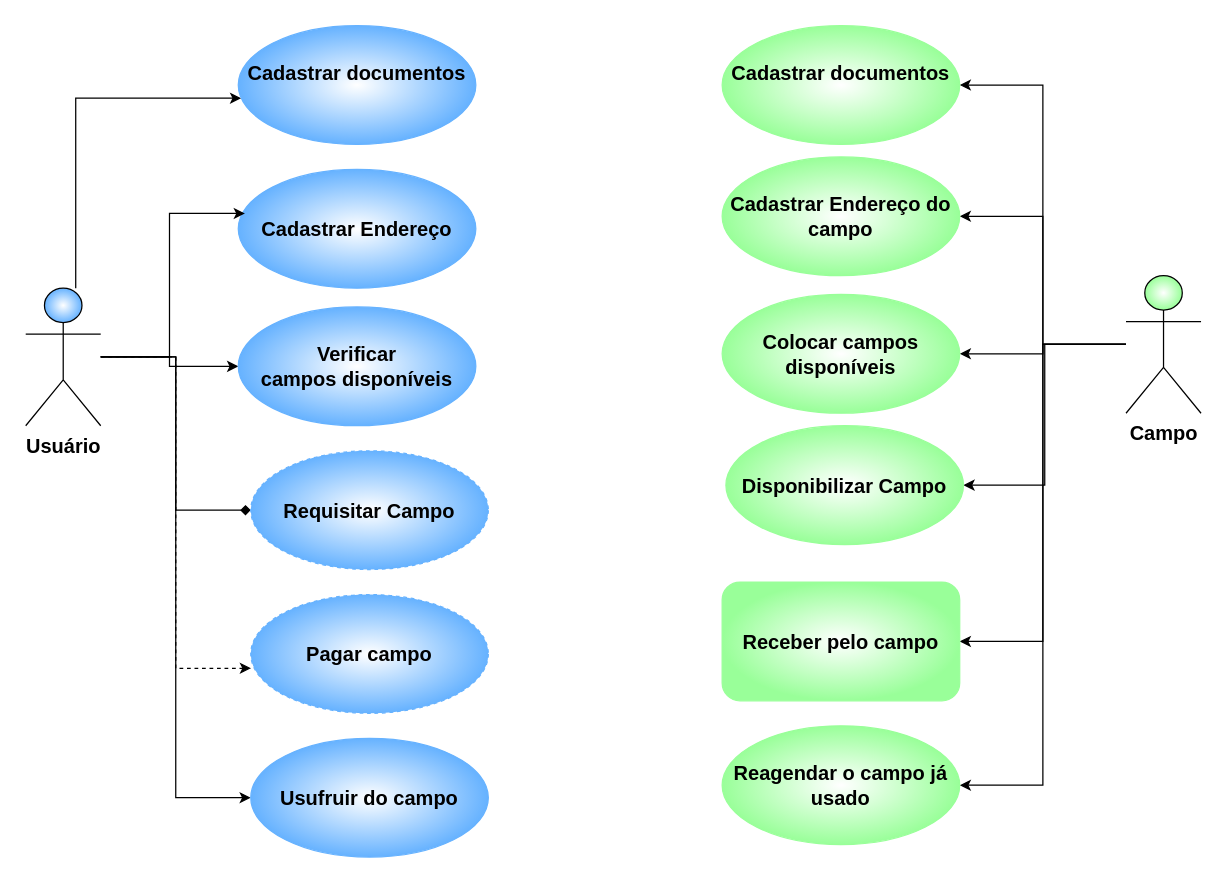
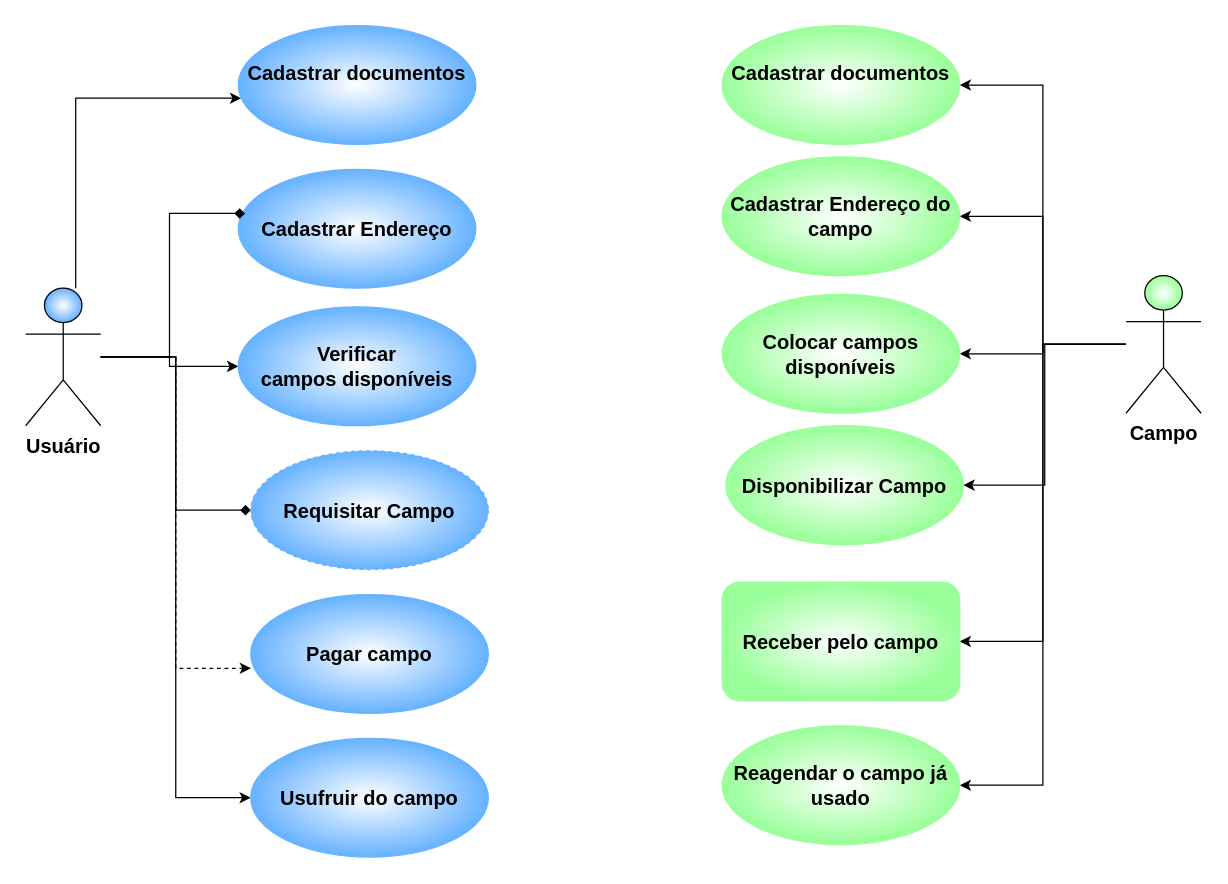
  <mxCell id="0" />
  <mxCell id="1" parent="0" />
  <mxCell id="2" style="edgeStyle=orthogonalEdgeStyle;rounded=0;orthogonalLoop=1;jettySize=auto;html=1;" edge="1" parent="1" source="6" target="7"><mxGeometry relative="1" as="geometry"><Array as="points"><mxPoint x="60" y="78" /></Array></mxGeometry></mxCell>
  <mxCell id="3" style="edgeStyle=orthogonalEdgeStyle;rounded=0;orthogonalLoop=1;jettySize=auto;html=1;entryX=0;entryY=0.5;entryDx=0;entryDy=0;" edge="1" parent="1" source="6" target="12"><mxGeometry relative="1" as="geometry" /></mxCell>
  <mxCell id="4" style="edgeStyle=orthogonalEdgeStyle;rounded=0;orthogonalLoop=1;jettySize=auto;html=1;entryX=0;entryY=0.5;entryDx=0;entryDy=0;endArrow=diamond;" edge="1" parent="1" source="6" target="11"><mxGeometry relative="1" as="geometry" /></mxCell>
  <mxCell id="5" style="edgeStyle=orthogonalEdgeStyle;rounded=0;orthogonalLoop=1;jettySize=auto;html=1;entryX=0;entryY=0.5;entryDx=0;entryDy=0;" edge="1" parent="1" source="6" target="9"><mxGeometry relative="1" as="geometry" /></mxCell>
  <mxCell id="6" value="&lt;font color=&quot;#000000&quot;&gt;Usuário&lt;/font&gt;" style="shape=umlActor;verticalLabelPosition=bottom;verticalAlign=top;html=1;fillColor=#FFFFFF;strokeColor=#000000;fontColor=#ffffff;gradientColor=#66B2FF;gradientDirection=radial;fontStyle=1;fontSize=16;" vertex="1" parent="1"><mxGeometry x="20" y="230" width="60" height="110" as="geometry" /></mxCell>
  <mxCell id="7" value="&lt;b style=&quot;font-size: 16px;&quot;&gt;Cadastrar documentos&lt;br&gt;&lt;br&gt;&lt;/b&gt;" style="ellipse;whiteSpace=wrap;html=1;fillColor=#FFFFFF;strokeColor=#66B2FF;gradientColor=#66B2FF;gradientDirection=radial;" vertex="1" parent="1"><mxGeometry x="190" y="20" width="190" height="95" as="geometry" /></mxCell>
  <mxCell id="8" value="&lt;b&gt;&lt;font style=&quot;font-size: 16px;&quot;&gt;Cadastrar Endereço&lt;/font&gt;&lt;/b&gt;" style="ellipse;whiteSpace=wrap;html=1;fillColor=#FFFFFF;strokeColor=#66B2FF;gradientColor=#66B2FF;gradientDirection=radial;align=center;" vertex="1" parent="1"><mxGeometry x="190" y="135" width="190" height="95" as="geometry" /></mxCell>
  <mxCell id="9" value="&lt;b&gt;&lt;font style=&quot;font-size: 16px;&quot;&gt;Usufruir do campo&lt;/font&gt;&lt;/b&gt;" style="ellipse;whiteSpace=wrap;html=1;fillColor=#FFFFFF;strokeColor=#66B2FF;gradientColor=#66B2FF;gradientDirection=radial;" vertex="1" parent="1"><mxGeometry x="200" y="590" width="190" height="95" as="geometry" /></mxCell>
- <mxCell id="10" value="&lt;b&gt;&lt;font style=&quot;font-size: 16px;&quot;&gt;Pagar campo&lt;/font&gt;&lt;/b&gt;" style="ellipse;whiteSpace=wrap;html=1;fillColor=#FFFFFF;strokeColor=#66B2FF;gradientColor=#66B2FF;gradientDirection=radial;dashed=1;" vertex="1" parent="1"><mxGeometry x="200" y="475" width="190" height="95" as="geometry" /></mxCell>
+ <mxCell id="10" value="&lt;b&gt;&lt;font style=&quot;font-size: 16px;&quot;&gt;Pagar campo&lt;/font&gt;&lt;/b&gt;" style="ellipse;whiteSpace=wrap;html=1;fillColor=#FFFFFF;strokeColor=#66B2FF;gradientColor=#66B2FF;gradientDirection=radial;" vertex="1" parent="1"><mxGeometry x="200" y="475" width="190" height="95" as="geometry" /></mxCell>
  <mxCell id="11" value="&lt;b&gt;&lt;font style=&quot;font-size: 16px;&quot;&gt;Requisitar Campo&lt;/font&gt;&lt;/b&gt;" style="ellipse;whiteSpace=wrap;html=1;fillColor=#FFFFFF;strokeColor=#66B2FF;gradientColor=#66B2FF;gradientDirection=radial;dashed=1;" vertex="1" parent="1"><mxGeometry x="200" y="360" width="190" height="95" as="geometry" /></mxCell>
  <mxCell id="12" value="&lt;font size=&quot;1&quot;&gt;&lt;b style=&quot;font-size: 16px;&quot;&gt;Verificar campos&amp;nbsp;&lt;/b&gt;&lt;/font&gt;&lt;span style=&quot;font-size: 16px;&quot;&gt;&lt;b&gt;disponíveis&lt;/b&gt;&lt;/span&gt;" style="ellipse;whiteSpace=wrap;html=1;fillColor=#FFFFFF;strokeColor=#66B2FF;gradientColor=#66B2FF;gradientDirection=radial;" vertex="1" parent="1"><mxGeometry x="190" y="245" width="190" height="95" as="geometry" /></mxCell>
- <mxCell id="13" style="edgeStyle=orthogonalEdgeStyle;rounded=0;orthogonalLoop=1;jettySize=auto;html=1;entryX=0.028;entryY=0.371;entryDx=0;entryDy=0;entryPerimeter=0;" edge="1" parent="1" source="6" target="8"><mxGeometry relative="1" as="geometry" /></mxCell>
+ <mxCell id="13" style="edgeStyle=orthogonalEdgeStyle;rounded=0;orthogonalLoop=1;jettySize=auto;html=1;entryX=0.028;entryY=0.371;entryDx=0;entryDy=0;entryPerimeter=0;endArrow=diamond;" edge="1" parent="1" source="6" target="8"><mxGeometry relative="1" as="geometry" /></mxCell>
  <mxCell id="14" style="edgeStyle=orthogonalEdgeStyle;rounded=0;orthogonalLoop=1;jettySize=auto;html=1;entryX=0.001;entryY=0.621;entryDx=0;entryDy=0;entryPerimeter=0;dashed=1;" edge="1" parent="1" source="6" target="10"><mxGeometry relative="1" as="geometry" /></mxCell>
  <mxCell id="15" style="edgeStyle=orthogonalEdgeStyle;rounded=0;orthogonalLoop=1;jettySize=auto;html=1;entryX=1;entryY=0.5;entryDx=0;entryDy=0;" edge="1" parent="1" source="21" target="22"><mxGeometry relative="1" as="geometry" /></mxCell>
  <mxCell id="16" style="edgeStyle=orthogonalEdgeStyle;rounded=0;orthogonalLoop=1;jettySize=auto;html=1;entryX=1;entryY=0.5;entryDx=0;entryDy=0;" edge="1" parent="1" source="21" target="23"><mxGeometry relative="1" as="geometry" /></mxCell>
  <mxCell id="17" style="edgeStyle=orthogonalEdgeStyle;rounded=0;orthogonalLoop=1;jettySize=auto;html=1;" edge="1" parent="1" source="21" target="27"><mxGeometry relative="1" as="geometry" /></mxCell>
  <mxCell id="18" style="edgeStyle=orthogonalEdgeStyle;rounded=0;orthogonalLoop=1;jettySize=auto;html=1;entryX=1;entryY=0.5;entryDx=0;entryDy=0;" edge="1" parent="1" source="21" target="26"><mxGeometry relative="1" as="geometry" /></mxCell>
  <mxCell id="19" style="edgeStyle=orthogonalEdgeStyle;rounded=0;orthogonalLoop=1;jettySize=auto;html=1;entryX=1;entryY=0.5;entryDx=0;entryDy=0;" edge="1" parent="1" source="21" target="25"><mxGeometry relative="1" as="geometry" /></mxCell>
  <mxCell id="20" style="edgeStyle=orthogonalEdgeStyle;rounded=0;orthogonalLoop=1;jettySize=auto;html=1;entryX=1;entryY=0.5;entryDx=0;entryDy=0;" edge="1" parent="1" source="21" target="24"><mxGeometry relative="1" as="geometry" /></mxCell>
  <mxCell id="21" value="&lt;font color=&quot;#000000&quot;&gt;Campo&lt;br&gt;&lt;br&gt;&lt;/font&gt;" style="shape=umlActor;verticalLabelPosition=bottom;verticalAlign=top;html=1;fillColor=#FFFFFF;strokeColor=#000000;fontColor=#ffffff;gradientColor=#99FF99;gradientDirection=radial;fontStyle=1;fontSize=16;" vertex="1" parent="1"><mxGeometry x="900" y="220" width="60" height="110" as="geometry" /></mxCell>
  <mxCell id="22" value="&lt;b style=&quot;font-size: 16px;&quot;&gt;Cadastrar documentos&lt;br&gt;&lt;br&gt;&lt;/b&gt;" style="ellipse;whiteSpace=wrap;html=1;fillColor=#FFFFFF;strokeColor=#99FF99;gradientColor=#99FF99;gradientDirection=radial;" vertex="1" parent="1"><mxGeometry x="577" y="20" width="190" height="95" as="geometry" /></mxCell>
  <mxCell id="23" value="&lt;b&gt;&lt;font style=&quot;font-size: 16px;&quot;&gt;Cadastrar Endereço do campo&lt;br&gt;&lt;/font&gt;&lt;/b&gt;" style="ellipse;whiteSpace=wrap;html=1;fillColor=#FFFFFF;strokeColor=#99FF99;gradientColor=#99FF99;gradientDirection=radial;align=center;" vertex="1" parent="1"><mxGeometry x="577" y="125" width="190" height="95" as="geometry" /></mxCell>
  <mxCell id="24" value="&lt;span style=&quot;font-size: 16px;&quot;&gt;&lt;b&gt;Reagendar o campo já usado&lt;br&gt;&lt;/b&gt;&lt;/span&gt;" style="ellipse;whiteSpace=wrap;html=1;fillColor=#FFFFFF;strokeColor=#99FF99;gradientColor=#99FF99;gradientDirection=radial;" vertex="1" parent="1"><mxGeometry x="577" y="580" width="190" height="95" as="geometry" /></mxCell>
  <mxCell id="25" value="&lt;b&gt;&lt;font style=&quot;font-size: 16px;&quot;&gt;Receber pelo campo&lt;/font&gt;&lt;/b&gt;" style="whiteSpace=wrap;html=1;fillColor=#FFFFFF;strokeColor=#99FF99;gradientColor=#99FF99;gradientDirection=radial;rounded=1;" vertex="1" parent="1"><mxGeometry x="577" y="465" width="190" height="95" as="geometry" /></mxCell>
  <mxCell id="26" value="&lt;b&gt;&lt;font style=&quot;font-size: 16px;&quot;&gt;Disponibilizar Campo&lt;/font&gt;&lt;/b&gt;" style="ellipse;whiteSpace=wrap;html=1;fillColor=#FFFFFF;strokeColor=#99FF99;gradientColor=#99FF99;gradientDirection=radial;" vertex="1" parent="1"><mxGeometry x="580" y="340" width="190" height="95" as="geometry" /></mxCell>
  <mxCell id="27" value="&lt;b style=&quot;font-size: 16px;&quot;&gt;Colocar campos &lt;/b&gt;&lt;span style=&quot;font-size: 16px;&quot;&gt;&lt;b&gt;disponíveis&lt;/b&gt;&lt;/span&gt;" style="ellipse;whiteSpace=wrap;html=1;fillColor=#FFFFFF;strokeColor=#99FF99;gradientColor=#99FF99;gradientDirection=radial;" vertex="1" parent="1"><mxGeometry x="577" y="235" width="190" height="95" as="geometry" /></mxCell>
